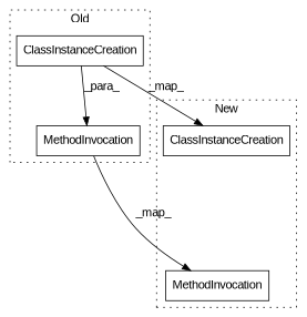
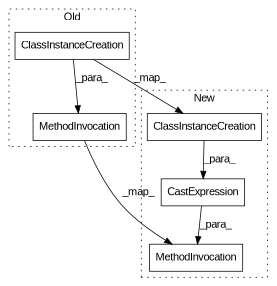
  digraph {
    fontname="Liberation Sans"
    node [a=14 l="5,1" shape=box fontname="Liberation Sans"]
    edge [fontname="Liberation Sans"]
    n1 [l="15,1" label=ClassInstanceCreation s="14866,14909"]
    n2 [a=32 label=MethodInvocation s="14861,14910"]
+   n3 [a=11 l=11 label=CastExpression s=14970]
    n4 [l="12,1" label=ClassInstanceCreation s="14981,15025"]
    n5 [a=32 label=MethodInvocation s="14965,15026"]
    subgraph cluster_1 {
      label=Old
      style=dotted
      n1
      n2
    }
    subgraph cluster_2 {
      label=New
      style=dotted
+     n3
      n4
      n5
    }
    n1 -> n2 [label=_para_]
    n1 -> n4 [label=_map_]
    n2 -> n5 [label=_map_]
+   n3 -> n5 [label=_para_]
+   n4 -> n3 [label=_para_]
  }
